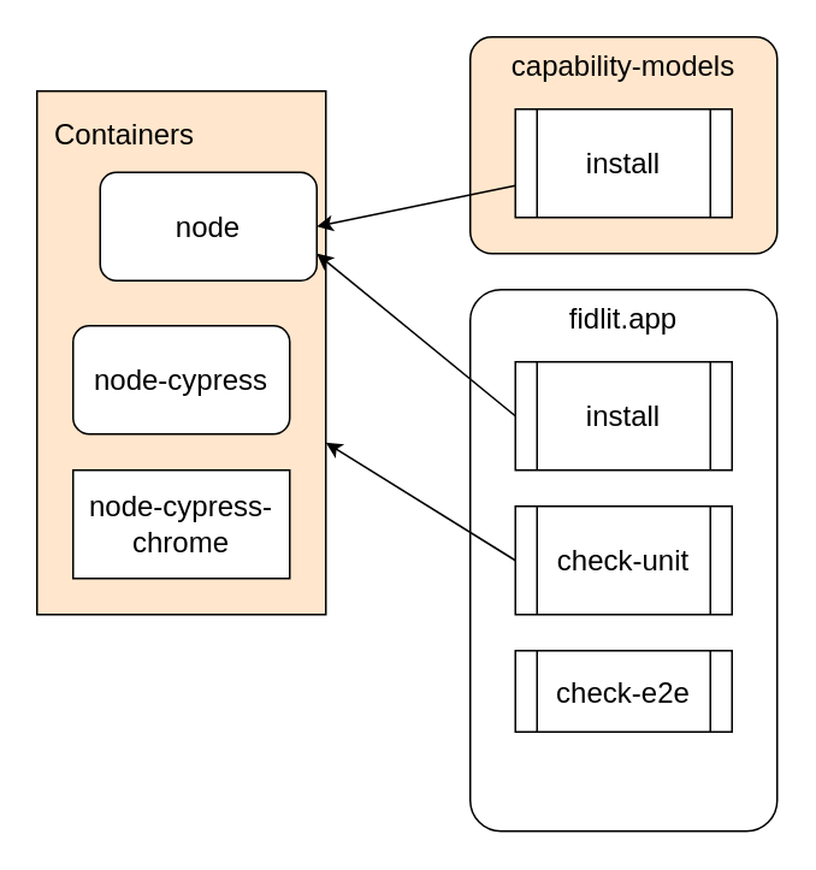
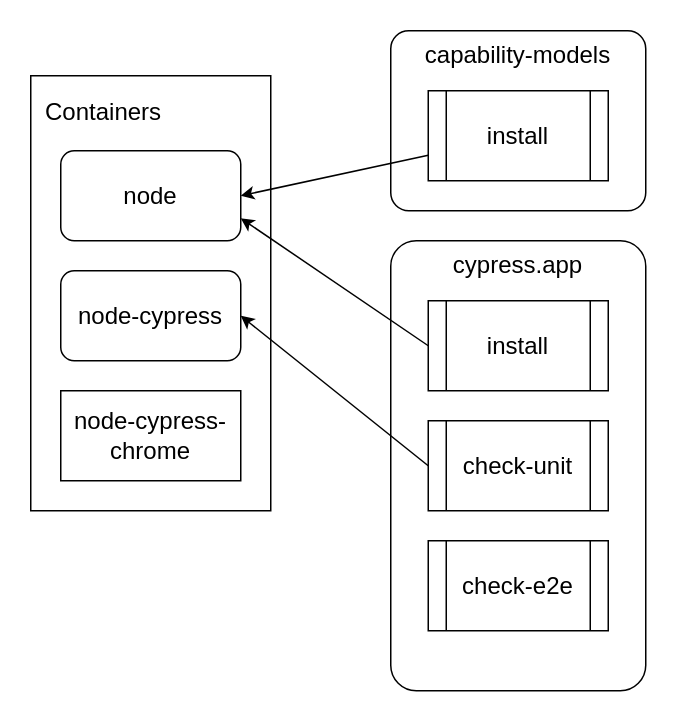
  <mxCell id="0" />
  <mxCell id="1" parent="0" />
- <mxCell id="2" value="Containers" style="rounded=0;whiteSpace=wrap;html=1;verticalAlign=top;align=left;spacing=10;fontSize=16;fillColor=#ffe6cc;" parent="1" vertex="1"><mxGeometry x="20" y="50" width="160" height="290" as="geometry" /></mxCell>
- <mxCell id="3" value="capability-models" style="rounded=1;whiteSpace=wrap;html=1;fontSize=16;verticalAlign=top;arcSize=10;fillColor=#ffe6cc;" parent="1" vertex="1"><mxGeometry x="260" y="20" width="170" height="120" as="geometry" /></mxCell>
- <mxCell id="4" value="node" style="rounded=1;whiteSpace=wrap;html=1;fontSize=16;" parent="1" vertex="1"><mxGeometry x="55" y="95" width="120" height="60" as="geometry" /></mxCell>
+ <mxCell id="2" value="Containers" style="rounded=0;whiteSpace=wrap;html=1;verticalAlign=top;align=left;spacing=10;fontSize=16;" parent="1" vertex="1"><mxGeometry x="20" y="50" width="160" height="290" as="geometry" /></mxCell>
+ <mxCell id="3" value="capability-models" style="rounded=1;whiteSpace=wrap;html=1;fontSize=16;verticalAlign=top;arcSize=10;" parent="1" vertex="1"><mxGeometry x="260" y="20" width="170" height="120" as="geometry" /></mxCell>
+ <mxCell id="4" value="node" style="rounded=1;whiteSpace=wrap;html=1;fontSize=16;" parent="1" vertex="1"><mxGeometry x="40" y="100" width="120" height="60" as="geometry" /></mxCell>
  <mxCell id="5" value="node-cypress" style="rounded=1;whiteSpace=wrap;html=1;fontSize=16;" parent="1" vertex="1"><mxGeometry x="40" y="180" width="120" height="60" as="geometry" /></mxCell>
  <mxCell id="6" value="node-cypress-chrome" style="whiteSpace=wrap;html=1;fontSize=16;rounded=0;" parent="1" vertex="1"><mxGeometry x="40" y="260" width="120" height="60" as="geometry" /></mxCell>
  <mxCell id="7" style="edgeStyle=none;html=1;entryX=1;entryY=0.5;entryDx=0;entryDy=0;fontSize=16;" parent="1" source="8" target="4" edge="1"><mxGeometry relative="1" as="geometry" /></mxCell>
  <mxCell id="8" value="install" style="shape=process;whiteSpace=wrap;html=1;backgroundOutline=1;fontSize=16;" parent="1" vertex="1"><mxGeometry x="285" y="60" width="120" height="60" as="geometry" /></mxCell>
- <mxCell id="9" value="fidlit.app" style="rounded=1;whiteSpace=wrap;html=1;fontSize=16;verticalAlign=top;arcSize=10;" parent="1" vertex="1"><mxGeometry x="260" y="160" width="170" height="300" as="geometry" /></mxCell>
+ <mxCell id="9" value="cypress.app" style="rounded=1;whiteSpace=wrap;html=1;fontSize=16;verticalAlign=top;arcSize=10;" parent="1" vertex="1"><mxGeometry x="260" y="160" width="170" height="300" as="geometry" /></mxCell>
  <mxCell id="10" style="edgeStyle=none;html=1;entryX=1;entryY=0.75;entryDx=0;entryDy=0;fontSize=16;exitX=0;exitY=0.5;exitDx=0;exitDy=0;" parent="1" source="11" target="4" edge="1"><mxGeometry relative="1" as="geometry" /></mxCell>
  <mxCell id="11" value="install" style="shape=process;whiteSpace=wrap;html=1;backgroundOutline=1;fontSize=16;" parent="1" vertex="1"><mxGeometry x="285" y="200" width="120" height="60" as="geometry" /></mxCell>
- <mxCell id="12" style="edgeStyle=none;html=1;fontSize=16;exitX=0;exitY=0.5;exitDx=0;exitDy=0;" parent="1" source="13" target="2" edge="1"><mxGeometry relative="1" as="geometry" /></mxCell>
+ <mxCell id="12" style="edgeStyle=none;html=1;entryX=1;entryY=0.5;entryDx=0;entryDy=0;fontSize=16;exitX=0;exitY=0.5;exitDx=0;exitDy=0;" parent="1" source="13" target="5" edge="1"><mxGeometry relative="1" as="geometry" /></mxCell>
  <mxCell id="13" value="check-unit" style="shape=process;whiteSpace=wrap;html=1;backgroundOutline=1;fontSize=16;" parent="1" vertex="1"><mxGeometry x="285" y="280" width="120" height="60" as="geometry" /></mxCell>
- <mxCell id="14" value="check-e2e" style="shape=process;whiteSpace=wrap;html=1;backgroundOutline=1;fontSize=16;" parent="1" vertex="1"><mxGeometry x="285" y="360" width="120" height="45" as="geometry" /></mxCell>
+ <mxCell id="14" value="check-e2e" style="shape=process;whiteSpace=wrap;html=1;backgroundOutline=1;fontSize=16;" parent="1" vertex="1"><mxGeometry x="285" y="360" width="120" height="60" as="geometry" /></mxCell>
